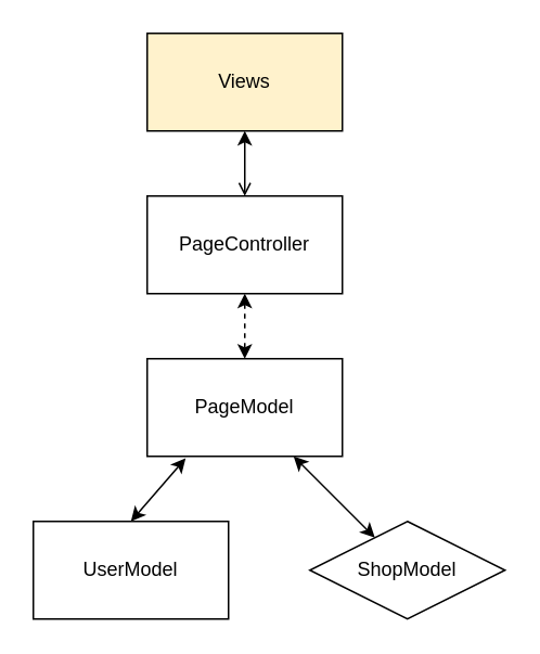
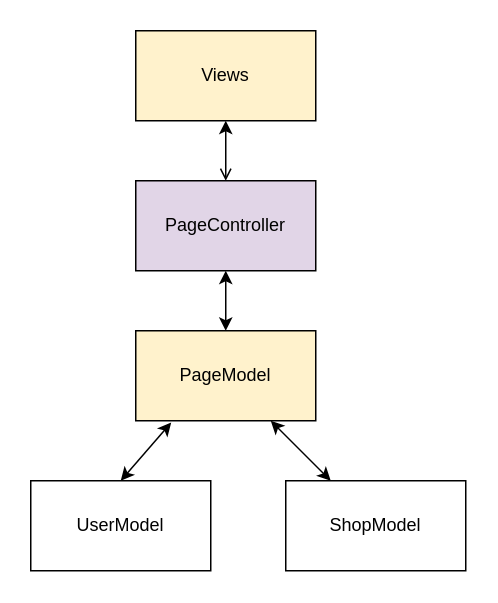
  <mxCell id="0" />
  <mxCell id="1" parent="0" />
- <mxCell id="2" value="" style="edgeStyle=none;html=1;startArrow=classic;startFill=1;dashed=1;" edge="1" parent="1" source="3" target="4"><mxGeometry relative="1" as="geometry" /></mxCell>
- <mxCell id="3" value="PageController" style="rounded=0;whiteSpace=wrap;html=1;" vertex="1" parent="1"><mxGeometry x="90" y="120" width="120" height="60" as="geometry" /></mxCell>
- <mxCell id="4" value="PageModel" style="rounded=0;whiteSpace=wrap;html=1;" vertex="1" parent="1"><mxGeometry x="90" y="220" width="120" height="60" as="geometry" /></mxCell>
+ <mxCell id="2" value="" style="edgeStyle=none;html=1;startArrow=classic;startFill=1;" edge="1" parent="1" source="3" target="4"><mxGeometry relative="1" as="geometry" /></mxCell>
+ <mxCell id="3" value="PageController" style="rounded=0;whiteSpace=wrap;html=1;fillColor=#e1d5e7;" vertex="1" parent="1"><mxGeometry x="90" y="120" width="120" height="60" as="geometry" /></mxCell>
+ <mxCell id="4" value="PageModel" style="rounded=0;whiteSpace=wrap;html=1;fillColor=#fff2cc;" vertex="1" parent="1"><mxGeometry x="90" y="220" width="120" height="60" as="geometry" /></mxCell>
  <mxCell id="5" value="UserModel" style="rounded=0;whiteSpace=wrap;html=1;" vertex="1" parent="1"><mxGeometry x="20" y="320" width="120" height="60" as="geometry" /></mxCell>
- <mxCell id="6" value="ShopModel" style="rhombus;whiteSpace=wrap;html=1;" vertex="1" parent="1"><mxGeometry x="190" y="320" width="120" height="60" as="geometry" /></mxCell>
+ <mxCell id="6" value="ShopModel" style="rounded=0;whiteSpace=wrap;html=1;" vertex="1" parent="1"><mxGeometry x="190" y="320" width="120" height="60" as="geometry" /></mxCell>
  <mxCell id="7" value="" style="endArrow=classic;html=1;entryX=0.5;entryY=0;entryDx=0;entryDy=0;exitX=0.197;exitY=1.02;exitDx=0;exitDy=0;exitPerimeter=0;startArrow=classic;startFill=1;" edge="1" parent="1" source="4" target="5"><mxGeometry width="50" height="50" relative="1" as="geometry"><mxPoint x="-80" y="275" as="sourcePoint" /><mxPoint x="-30" y="225" as="targetPoint" /></mxGeometry></mxCell>
  <mxCell id="8" value="" style="endArrow=classic;html=1;entryX=0.25;entryY=0;entryDx=0;entryDy=0;exitX=0.75;exitY=1;exitDx=0;exitDy=0;startArrow=classic;startFill=1;" edge="1" parent="1" source="4" target="6"><mxGeometry width="50" height="50" relative="1" as="geometry"><mxPoint x="183.64" y="291.2" as="sourcePoint" /><mxPoint x="150" y="330" as="targetPoint" /></mxGeometry></mxCell>
  <mxCell id="9" value="" style="edgeStyle=none;html=1;startArrow=classic;startFill=1;endArrow=open;" edge="1" parent="1" source="10" target="3"><mxGeometry relative="1" as="geometry" /></mxCell>
  <mxCell id="10" value="Views" style="rounded=0;whiteSpace=wrap;html=1;fillColor=#fff2cc;" vertex="1" parent="1"><mxGeometry x="90" y="20" width="120" height="60" as="geometry" /></mxCell>
